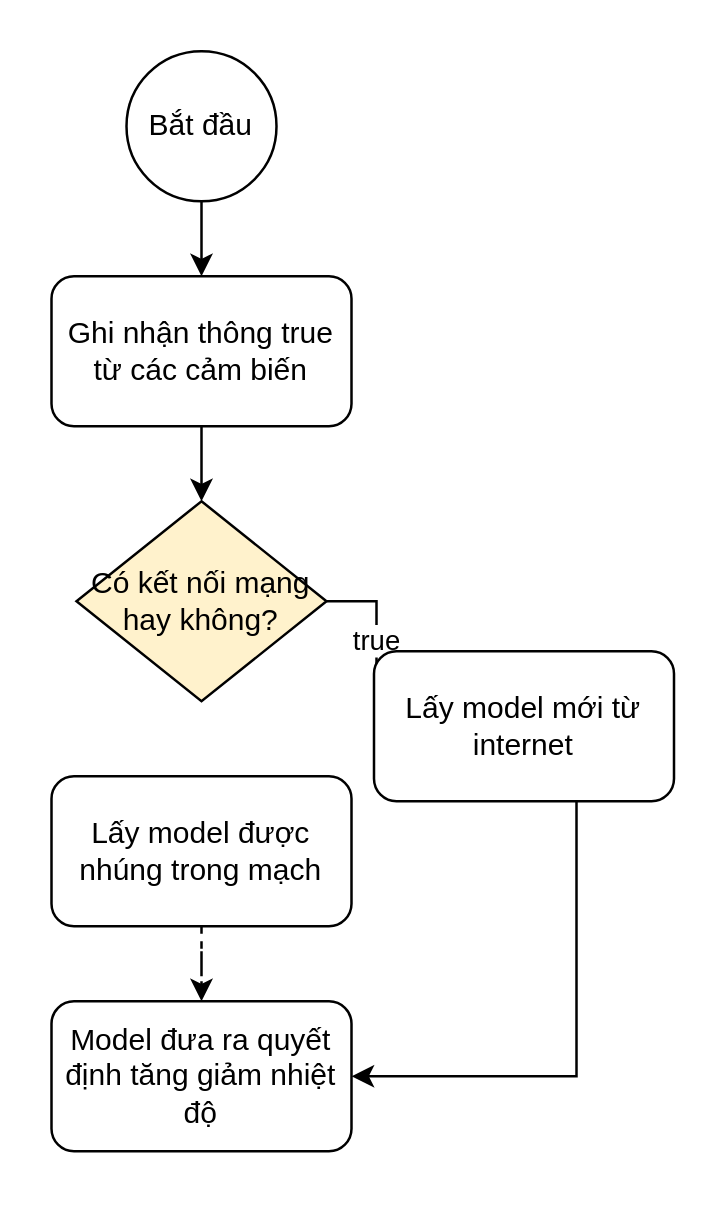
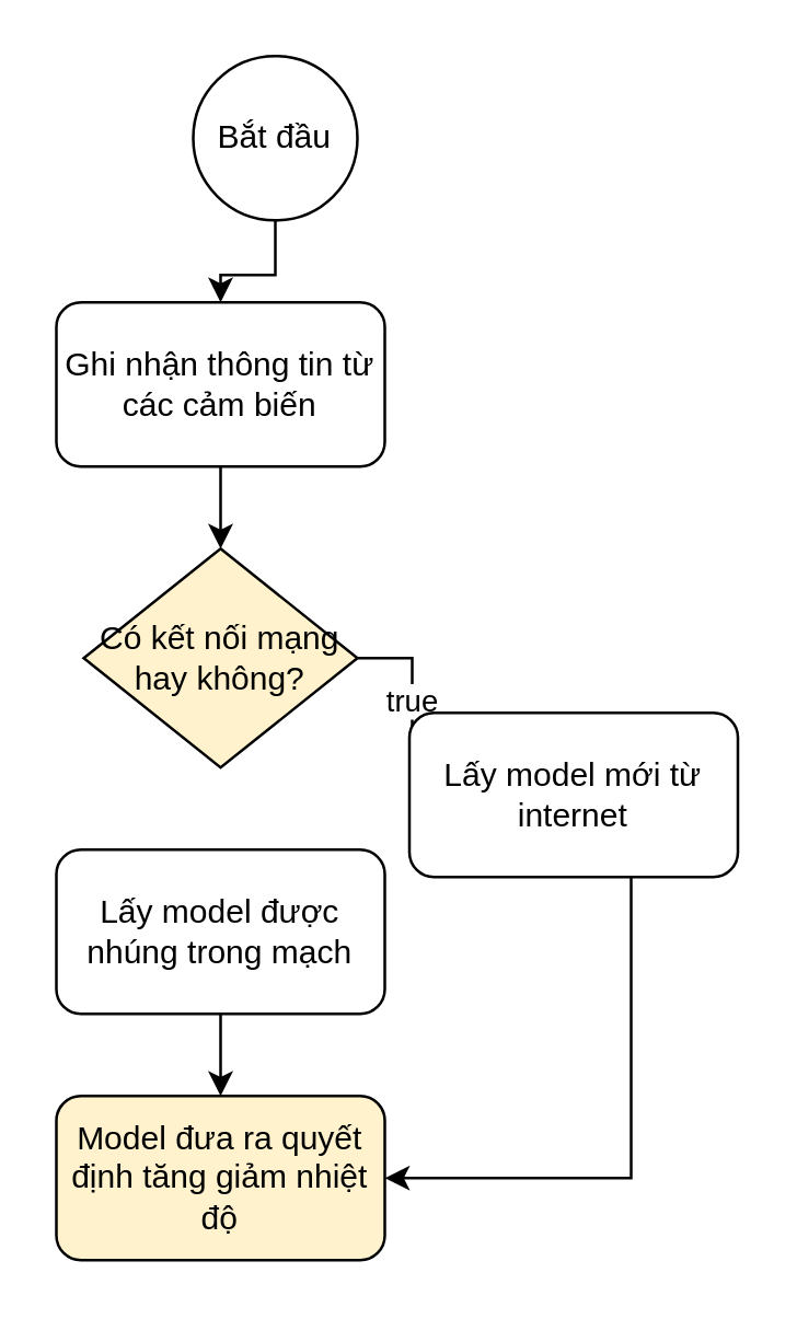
  <mxCell id="0" />
  <mxCell id="1" parent="0" />
  <mxCell id="2" style="edgeStyle=orthogonalEdgeStyle;rounded=0;orthogonalLoop=1;jettySize=auto;html=1;entryX=0.5;entryY=0;entryDx=0;entryDy=0;" parent="1" source="3" target="5" edge="1"><mxGeometry relative="1" as="geometry" /></mxCell>
- <mxCell id="3" value="Bắt đầu" style="ellipse;whiteSpace=wrap;html=1;" parent="1" vertex="1"><mxGeometry x="50" y="20" width="60" height="60" as="geometry" /></mxCell>
+ <mxCell id="3" value="Bắt đầu" style="ellipse;whiteSpace=wrap;html=1;" parent="1" vertex="1"><mxGeometry x="70" y="20" width="60" height="60" as="geometry" /></mxCell>
  <mxCell id="4" style="edgeStyle=orthogonalEdgeStyle;rounded=0;orthogonalLoop=1;jettySize=auto;html=1;entryX=0.5;entryY=0;entryDx=0;entryDy=0;" parent="1" source="5" target="7" edge="1"><mxGeometry relative="1" as="geometry" /></mxCell>
- <mxCell id="5" value="Ghi nhận thông true từ các cảm biến" style="rounded=1;whiteSpace=wrap;html=1;" parent="1" vertex="1"><mxGeometry x="20" y="110" width="120" height="60" as="geometry" /></mxCell>
+ <mxCell id="5" value="Ghi nhận thông tin từ các cảm biến" style="rounded=1;whiteSpace=wrap;html=1;" parent="1" vertex="1"><mxGeometry x="20" y="110" width="120" height="60" as="geometry" /></mxCell>
  <mxCell id="6" value="true" style="edgeStyle=orthogonalEdgeStyle;rounded=0;orthogonalLoop=1;jettySize=auto;html=1;entryX=0;entryY=0.5;entryDx=0;entryDy=0;" parent="1" source="7" target="9" edge="1"><mxGeometry relative="1" as="geometry" /></mxCell>
  <mxCell id="7" value="Có kết nối mạng hay không?" style="rhombus;whiteSpace=wrap;html=1;fillColor=#fff2cc;" parent="1" vertex="1"><mxGeometry x="30" y="200" width="100" height="80" as="geometry" /></mxCell>
  <mxCell id="8" style="edgeStyle=orthogonalEdgeStyle;rounded=0;orthogonalLoop=1;jettySize=auto;html=1;entryX=1;entryY=0.5;entryDx=0;entryDy=0;" edge="1" parent="1" source="9" target="12"><mxGeometry relative="1" as="geometry"><Array as="points"><mxPoint x="230" y="430" /></Array></mxGeometry></mxCell>
  <mxCell id="9" value="Lấy model mới từ internet" style="rounded=1;whiteSpace=wrap;html=1;" parent="1" vertex="1"><mxGeometry x="149" y="260" width="120" height="60" as="geometry" /></mxCell>
- <mxCell id="10" style="edgeStyle=orthogonalEdgeStyle;rounded=0;orthogonalLoop=1;jettySize=auto;html=1;entryX=0.5;entryY=0;entryDx=0;entryDy=0;dashed=1;" edge="1" parent="1" source="11" target="12"><mxGeometry relative="1" as="geometry"><mxPoint x="80" y="420" as="targetPoint" /></mxGeometry></mxCell>
+ <mxCell id="10" style="edgeStyle=orthogonalEdgeStyle;rounded=0;orthogonalLoop=1;jettySize=auto;html=1;entryX=0.5;entryY=0;entryDx=0;entryDy=0;" edge="1" parent="1" source="11" target="12"><mxGeometry relative="1" as="geometry"><mxPoint x="80" y="420" as="targetPoint" /></mxGeometry></mxCell>
  <mxCell id="11" value="Lấy model được nhúng trong mạch" style="rounded=1;whiteSpace=wrap;html=1;" parent="1" vertex="1"><mxGeometry x="20" y="310" width="120" height="60" as="geometry" /></mxCell>
- <mxCell id="12" value="Model đưa ra quyết định tăng giảm nhiệt độ" style="rounded=1;whiteSpace=wrap;html=1;" vertex="1" parent="1"><mxGeometry x="20" y="400" width="120" height="60" as="geometry" /></mxCell>
+ <mxCell id="12" value="Model đưa ra quyết định tăng giảm nhiệt độ" style="rounded=1;whiteSpace=wrap;html=1;fillColor=#fff2cc;" vertex="1" parent="1"><mxGeometry x="20" y="400" width="120" height="60" as="geometry" /></mxCell>
